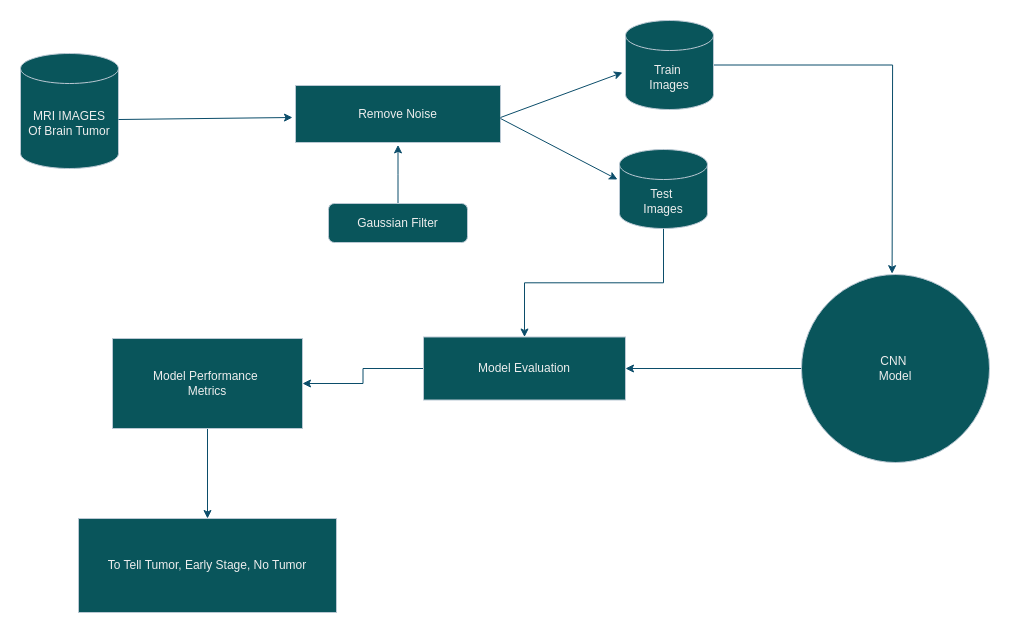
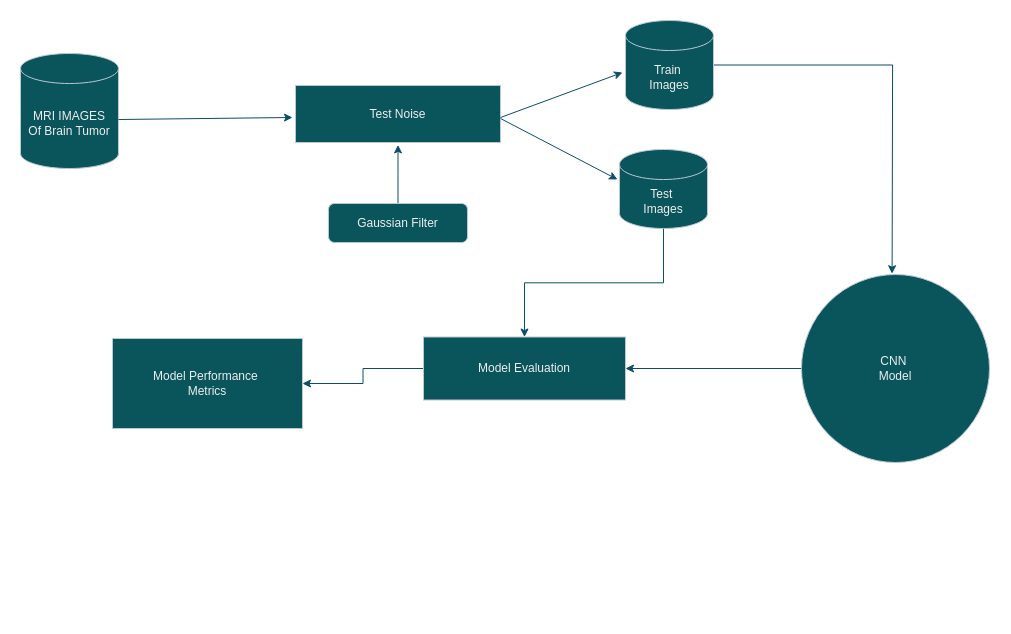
  <mxCell id="0" />
  <mxCell id="1" parent="0" />
  <mxCell id="2" value="MRI IMAGES&lt;br&gt;Of Brain Tumor" style="shape=cylinder3;whiteSpace=wrap;html=1;boundedLbl=1;backgroundOutline=1;size=15;labelBackgroundColor=none;fillColor=#09555B;strokeColor=#BAC8D3;fontColor=#EEEEEE;" vertex="1" parent="1"><mxGeometry x="20" y="53" width="98" height="115" as="geometry" /></mxCell>
  <mxCell id="3" value="" style="endArrow=classic;html=1;rounded=0;labelBackgroundColor=none;fontColor=default;strokeColor=#0B4D6A;" edge="1" parent="1"><mxGeometry width="50" height="50" relative="1" as="geometry"><mxPoint x="118" y="119" as="sourcePoint" /><mxPoint x="292" y="117" as="targetPoint" /></mxGeometry></mxCell>
  <mxCell id="4" style="edgeStyle=orthogonalEdgeStyle;rounded=0;orthogonalLoop=1;jettySize=auto;html=1;labelBackgroundColor=none;fontColor=default;strokeColor=#0B4D6A;" edge="1" parent="1" source="5"><mxGeometry relative="1" as="geometry"><mxPoint x="397.5" y="144.4" as="targetPoint" /></mxGeometry></mxCell>
  <mxCell id="5" value="Gaussian Filter" style="rounded=1;whiteSpace=wrap;html=1;labelBackgroundColor=none;fillColor=#09555B;strokeColor=#BAC8D3;fontColor=#EEEEEE;" vertex="1" parent="1"><mxGeometry x="328" y="203" width="139" height="39" as="geometry" /></mxCell>
- <mxCell id="6" value="Remove Noise" style="rounded=0;whiteSpace=wrap;html=1;labelBackgroundColor=none;fillColor=#09555B;strokeColor=#BAC8D3;fontColor=#EEEEEE;" vertex="1" parent="1"><mxGeometry x="295" y="85" width="205" height="57" as="geometry" /></mxCell>
+ <mxCell id="6" value="Test Noise" style="rounded=0;whiteSpace=wrap;html=1;labelBackgroundColor=none;fillColor=#09555B;strokeColor=#BAC8D3;fontColor=#EEEEEE;" vertex="1" parent="1"><mxGeometry x="295" y="85" width="205" height="57" as="geometry" /></mxCell>
  <mxCell id="7" value="" style="endArrow=classic;html=1;rounded=0;labelBackgroundColor=none;fontColor=default;strokeColor=#0B4D6A;" edge="1" parent="1"><mxGeometry width="50" height="50" relative="1" as="geometry"><mxPoint x="500" y="117" as="sourcePoint" /><mxPoint x="622" y="72" as="targetPoint" /></mxGeometry></mxCell>
  <mxCell id="8" value="" style="endArrow=classic;html=1;rounded=0;labelBackgroundColor=none;fontColor=default;strokeColor=#0B4D6A;" edge="1" parent="1"><mxGeometry width="50" height="50" relative="1" as="geometry"><mxPoint x="500" y="118" as="sourcePoint" /><mxPoint x="617" y="179" as="targetPoint" /></mxGeometry></mxCell>
  <mxCell id="9" style="edgeStyle=orthogonalEdgeStyle;rounded=0;orthogonalLoop=1;jettySize=auto;html=1;labelBackgroundColor=none;fontColor=default;strokeColor=#0B4D6A;" edge="1" parent="1" source="10"><mxGeometry relative="1" as="geometry"><mxPoint x="891.6" y="273.2" as="targetPoint" /></mxGeometry></mxCell>
  <mxCell id="10" value="Train&amp;nbsp;&lt;br&gt;Images" style="shape=cylinder3;whiteSpace=wrap;html=1;boundedLbl=1;backgroundOutline=1;size=15;labelBackgroundColor=none;fillColor=#09555B;strokeColor=#BAC8D3;fontColor=#EEEEEE;" vertex="1" parent="1"><mxGeometry x="625" y="20" width="88" height="89" as="geometry" /></mxCell>
  <mxCell id="11" style="edgeStyle=orthogonalEdgeStyle;rounded=0;orthogonalLoop=1;jettySize=auto;html=1;entryX=0.5;entryY=0;entryDx=0;entryDy=0;labelBackgroundColor=none;fontColor=default;strokeColor=#0B4D6A;" edge="1" parent="1" source="12" target="16"><mxGeometry relative="1" as="geometry" /></mxCell>
  <mxCell id="12" value="Test&amp;nbsp;&lt;br&gt;Images" style="shape=cylinder3;whiteSpace=wrap;html=1;boundedLbl=1;backgroundOutline=1;size=15;labelBackgroundColor=none;fillColor=#09555B;strokeColor=#BAC8D3;fontColor=#EEEEEE;" vertex="1" parent="1"><mxGeometry x="619" y="149" width="88" height="79" as="geometry" /></mxCell>
  <mxCell id="13" style="edgeStyle=orthogonalEdgeStyle;rounded=0;orthogonalLoop=1;jettySize=auto;html=1;labelBackgroundColor=none;fontColor=default;strokeColor=#0B4D6A;" edge="1" parent="1" source="14" target="16"><mxGeometry relative="1" as="geometry"><mxPoint x="895" y="552.4" as="targetPoint" /></mxGeometry></mxCell>
  <mxCell id="14" value="CNN&amp;nbsp;&lt;br&gt;Model" style="ellipse;whiteSpace=wrap;html=1;aspect=fixed;labelBackgroundColor=none;fillColor=#09555B;strokeColor=#BAC8D3;fontColor=#EEEEEE;" vertex="1" parent="1"><mxGeometry x="801" y="274" width="188" height="188" as="geometry" /></mxCell>
  <mxCell id="15" value="" style="edgeStyle=orthogonalEdgeStyle;rounded=0;orthogonalLoop=1;jettySize=auto;html=1;labelBackgroundColor=none;fontColor=default;strokeColor=#0B4D6A;" edge="1" parent="1" source="16" target="18"><mxGeometry relative="1" as="geometry" /></mxCell>
  <mxCell id="16" value="Model Evaluation" style="rounded=0;whiteSpace=wrap;html=1;labelBackgroundColor=none;fillColor=#09555B;strokeColor=#BAC8D3;fontColor=#EEEEEE;" vertex="1" parent="1"><mxGeometry x="423" y="336.5" width="202" height="63" as="geometry" /></mxCell>
- <mxCell id="17" value="" style="edgeStyle=orthogonalEdgeStyle;rounded=0;orthogonalLoop=1;jettySize=auto;html=1;labelBackgroundColor=none;fontColor=default;strokeColor=#0B4D6A;" edge="1" parent="1" source="18" target="19"><mxGeometry relative="1" as="geometry" /></mxCell>
  <mxCell id="18" value="Model Performance&amp;nbsp;&lt;br&gt;Metrics" style="whiteSpace=wrap;html=1;rounded=0;labelBackgroundColor=none;fillColor=#09555B;strokeColor=#BAC8D3;fontColor=#EEEEEE;" vertex="1" parent="1"><mxGeometry x="112" y="338" width="190" height="90" as="geometry" /></mxCell>
- <mxCell id="19" value="To Tell Tumor, Early Stage, No Tumor" style="whiteSpace=wrap;html=1;rounded=0;labelBackgroundColor=none;fillColor=#09555B;strokeColor=#BAC8D3;fontColor=#EEEEEE;" vertex="1" parent="1"><mxGeometry x="78" y="518" width="258" height="94" as="geometry" /></mxCell>
